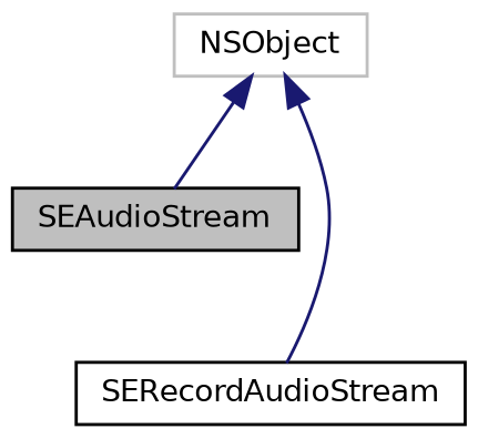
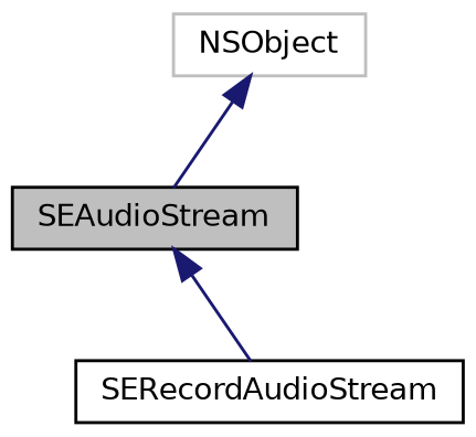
  digraph {
    node [color=black fillcolor=white fontname=Helvetica fontsize=10 shape=record style=filled]
    edge [color=midnightblue dir=back fontname=Helvetica fontsize=10 labelfontname=Helvetica labelfontsize=10 style=solid]
    n1 [fillcolor=grey75 fontcolor=black height=0.2 label=SEAudioStream width=0.4]
    n2 [height=0.2 label=SERecordAudioStream width=0.4]
    n3 [color=grey75 height=0.2 label=NSObject width=0.4]
-   n3 -> n2
+   n1 -> n2
    n3 -> n1
  }
